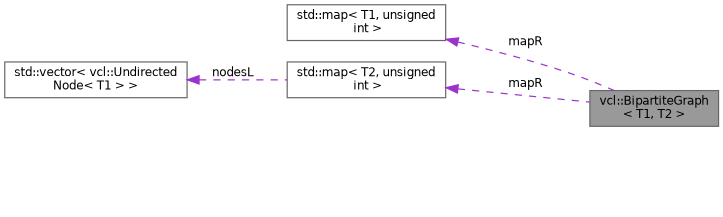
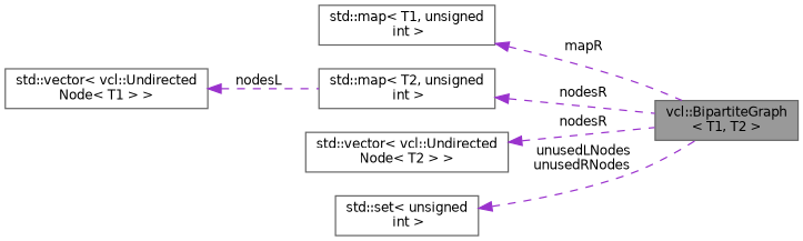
  digraph {
    rankdir=LR
    node [color=gray40 fillcolor=white fontname=Helvetica fontsize=10 shape=box style=filled]
    edge [color=darkorchid3 dir=back fontname=Helvetica fontsize=10 labelfontname=Helvetica labelfontsize=10 style=dashed]
    n1 [fillcolor=grey60 fontcolor=black height=0.2 label="vcl::BipartiteGraph\l\< T1, T2 \>" width=0.4]
    n2 [height=0.2 label="std::map\< T1, unsigned\l int \>" width=0.4]
    n3 [height=0.2 label="std::map\< T2, unsigned\l int \>" width=0.4]
    n4 [height=0.2 label="std::vector\< vcl::Undirected\lNode\< T1 \> \>" width=0.4]
+   n5 [height=0.2 label="std::vector\< vcl::Undirected\lNode\< T2 \> \>" width=0.4]
+   n6 [height=0.2 label="std::set\< unsigned\l int \>" width=0.4]
    n2 -> n1 [label=" mapR"]
-   n3 -> n1 [label=" mapR"]
+   n3 -> n1 [label=" nodesR"]
    n4 -> n3 [label=" nodesL"]
+   n5 -> n1 [label=" nodesR"]
+   n6 -> n1 [label=" unusedLNodes\nunusedRNodes"]
  }
